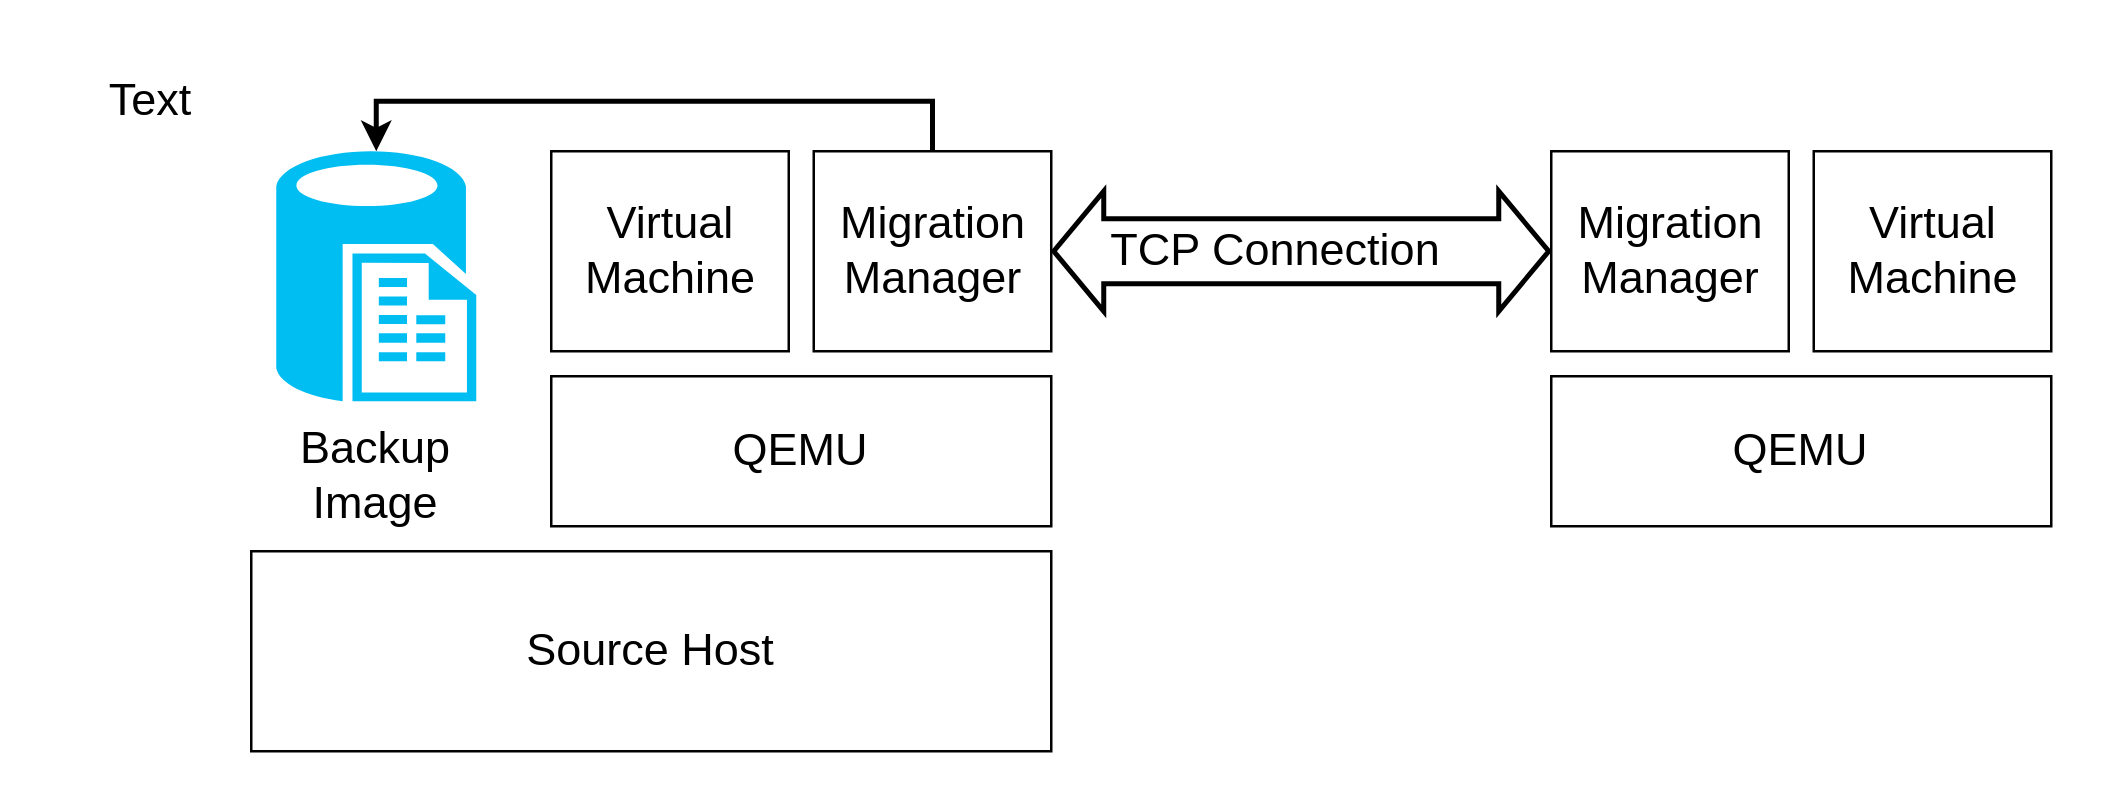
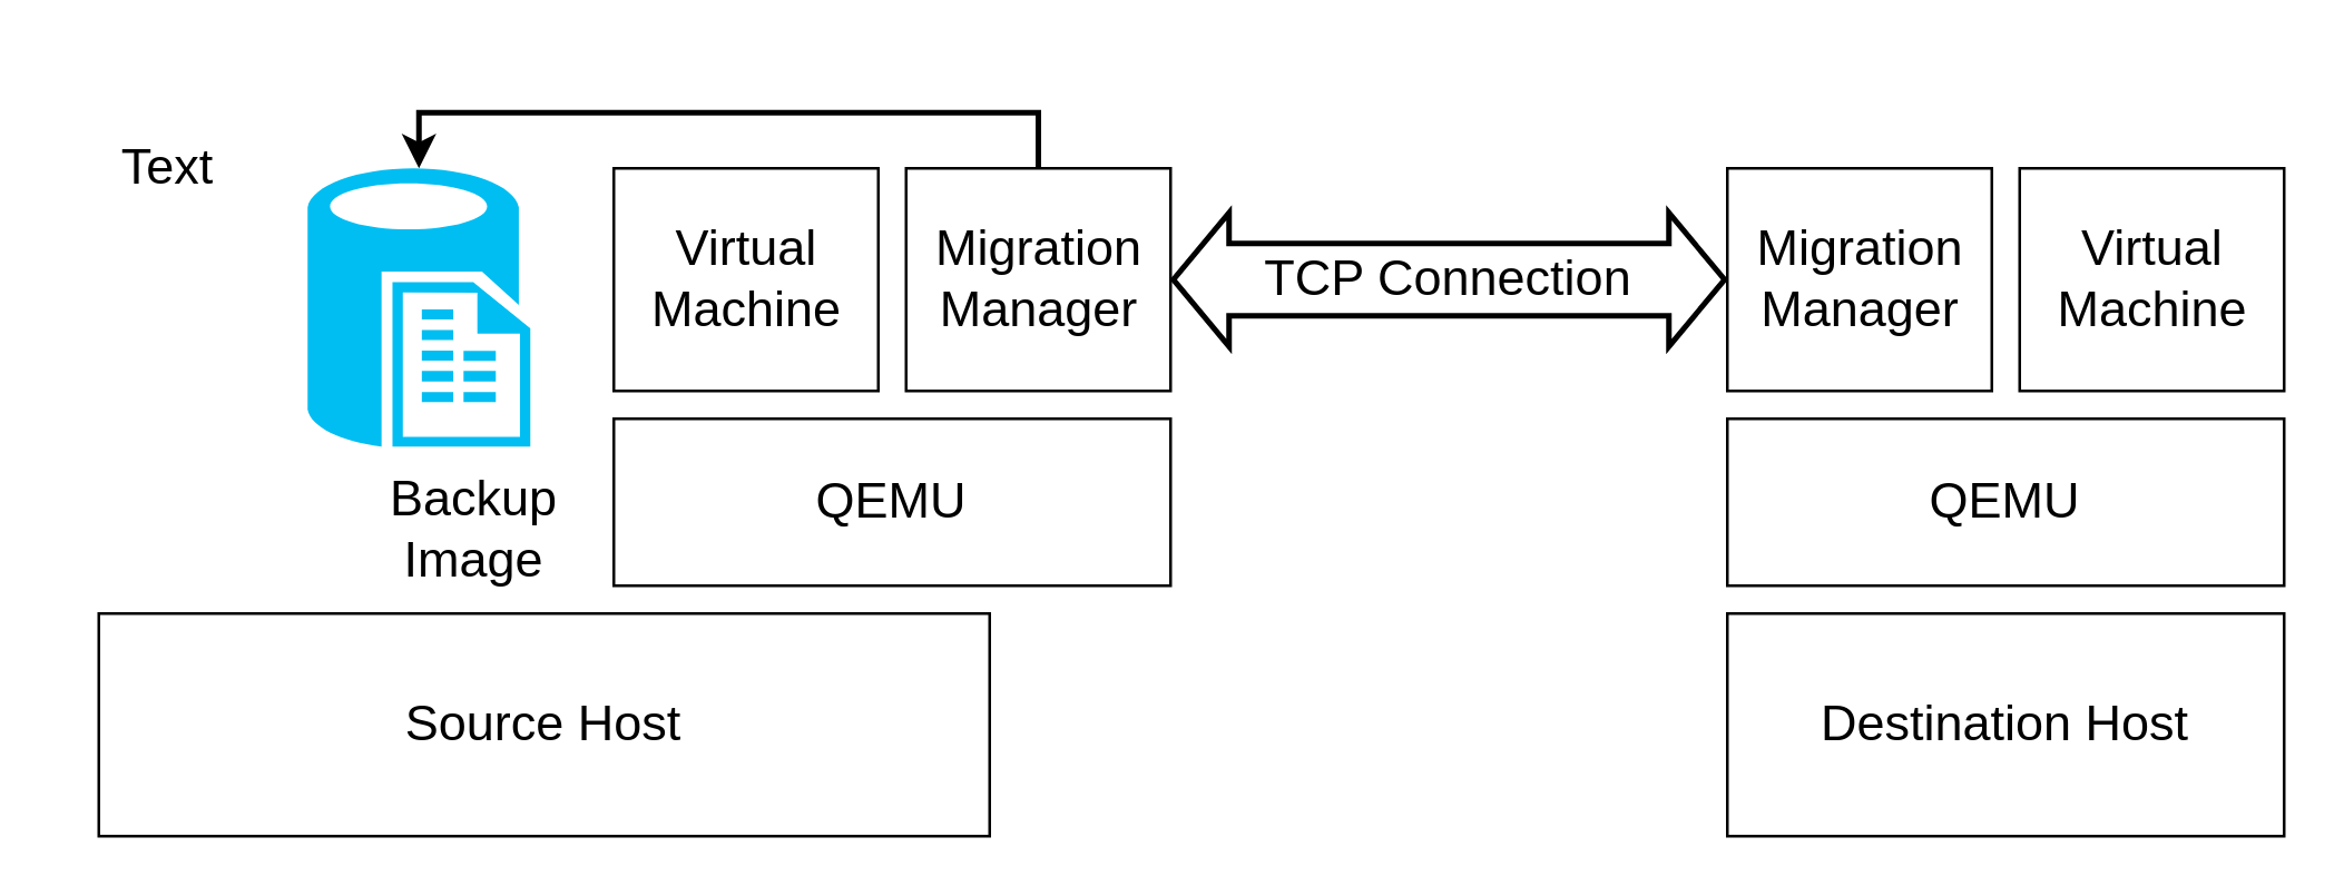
  <mxCell id="0" />
  <mxCell id="1" parent="0" />
- <mxCell id="2" value="&lt;font style=&quot;font-size: 18px;&quot;&gt;Source Host&lt;/font&gt;" style="rounded=0;whiteSpace=wrap;html=1;" vertex="1" parent="1"><mxGeometry y="220" width="320" height="80" as="geometry" x="100" /></mxCell>
+ <mxCell id="2" value="&lt;font style=&quot;font-size: 18px;&quot;&gt;Source Host&lt;/font&gt;" style="rounded=0;whiteSpace=wrap;html=1;" vertex="1" parent="1"><mxGeometry x="35" y="220" width="320" height="80" as="geometry" /></mxCell>
+ <mxCell id="3" value="&lt;font style=&quot;font-size: 18px;&quot;&gt;Destination Host&lt;/font&gt;" style="rounded=0;whiteSpace=wrap;html=1;" vertex="1" parent="1"><mxGeometry x="620" y="220" width="200" height="80" as="geometry" /></mxCell>
  <mxCell id="4" value="" style="rounded=0;whiteSpace=wrap;html=1;" vertex="1" parent="1"><mxGeometry x="220" y="150" width="200" height="60" as="geometry" /></mxCell>
  <mxCell id="5" value="" style="rounded=0;whiteSpace=wrap;html=1;" vertex="1" parent="1"><mxGeometry x="620" y="150" width="200" height="60" as="geometry" /></mxCell>
  <mxCell id="6" value="" style="rounded=0;whiteSpace=wrap;html=1;" vertex="1" parent="1"><mxGeometry x="220" y="60" width="95" height="80" as="geometry" /></mxCell>
  <mxCell id="7" style="edgeStyle=orthogonalEdgeStyle;rounded=0;orthogonalLoop=1;jettySize=auto;html=1;exitX=0.5;exitY=0;exitDx=0;exitDy=0;entryX=0.5;entryY=0;entryDx=0;entryDy=0;entryPerimeter=0;fontSize=18;strokeWidth=2;" edge="1" parent="1" source="8" target="18"><mxGeometry relative="1" as="geometry" /></mxCell>
  <mxCell id="8" value="" style="rounded=0;whiteSpace=wrap;html=1;" vertex="1" parent="1"><mxGeometry x="325" y="60" width="95" height="80" as="geometry" /></mxCell>
- <mxCell id="9" value="&lt;font style=&quot;font-size: 18px;&quot;&gt;Text&lt;/font&gt;" style="text;html=1;strokeColor=none;fillColor=none;align=center;verticalAlign=middle;whiteSpace=wrap;rounded=0;" vertex="1" parent="1"><mxGeometry x="20" y="20" width="80" height="40" as="geometry" /></mxCell>
+ <mxCell id="9" value="&lt;font style=&quot;font-size: 18px;&quot;&gt;Text&lt;/font&gt;" style="text;html=1;strokeColor=none;fillColor=none;align=center;verticalAlign=middle;whiteSpace=wrap;rounded=0;" vertex="1" parent="1"><mxGeometry x="20" y="40" width="80" height="40" as="geometry" /></mxCell>
  <mxCell id="10" value="&lt;font style=&quot;font-size: 18px;&quot;&gt;QEMU&lt;/font&gt;" style="text;html=1;strokeColor=none;fillColor=none;align=center;verticalAlign=middle;whiteSpace=wrap;rounded=0;" vertex="1" parent="1"><mxGeometry x="280" y="160" width="80" height="40" as="geometry" /></mxCell>
  <mxCell id="11" value="&lt;font style=&quot;font-size: 18px;&quot;&gt;QEMU&lt;/font&gt;" style="text;html=1;strokeColor=none;fillColor=none;align=center;verticalAlign=middle;whiteSpace=wrap;rounded=0;" vertex="1" parent="1"><mxGeometry x="680" y="160" width="80" height="40" as="geometry" /></mxCell>
  <mxCell id="12" value="" style="rounded=0;whiteSpace=wrap;html=1;" vertex="1" parent="1"><mxGeometry x="620" y="60" width="95" height="80" as="geometry" /></mxCell>
  <mxCell id="13" value="" style="rounded=0;whiteSpace=wrap;html=1;" vertex="1" parent="1"><mxGeometry x="725" y="60" width="95" height="80" as="geometry" /></mxCell>
  <mxCell id="14" value="&lt;font style=&quot;font-size: 18px;&quot;&gt;Virtual Machine&lt;/font&gt;" style="text;html=1;strokeColor=none;fillColor=none;align=center;verticalAlign=middle;whiteSpace=wrap;rounded=0;" vertex="1" parent="1"><mxGeometry x="227.5" y="80" width="80" height="40" as="geometry" /></mxCell>
  <mxCell id="15" value="&lt;font style=&quot;font-size: 18px;&quot;&gt;Virtual Machine&lt;/font&gt;" style="text;html=1;strokeColor=none;fillColor=none;align=center;verticalAlign=middle;whiteSpace=wrap;rounded=0;" vertex="1" parent="1"><mxGeometry x="732.5" y="80" width="80" height="40" as="geometry" /></mxCell>
  <mxCell id="16" value="&lt;font style=&quot;font-size: 18px;&quot;&gt;Migration Manager&lt;/font&gt;" style="text;html=1;strokeColor=none;fillColor=none;align=center;verticalAlign=middle;whiteSpace=wrap;rounded=0;" vertex="1" parent="1"><mxGeometry x="332.5" y="80" width="80" height="40" as="geometry" /></mxCell>
  <mxCell id="17" value="&lt;font style=&quot;font-size: 18px;&quot;&gt;Migration Manager&lt;/font&gt;" style="text;html=1;strokeColor=none;fillColor=none;align=center;verticalAlign=middle;whiteSpace=wrap;rounded=0;" vertex="1" parent="1"><mxGeometry x="627.5" y="80" width="80" height="40" as="geometry" /></mxCell>
  <mxCell id="18" value="" style="verticalLabelPosition=bottom;html=1;verticalAlign=top;align=center;strokeColor=none;fillColor=#00BEF2;shape=mxgraph.azure.sql_reporting;fontSize=18;" vertex="1" parent="1"><mxGeometry x="110" y="60" width="80" height="100" as="geometry" /></mxCell>
- <mxCell id="19" value="&lt;font style=&quot;font-size: 18px;&quot;&gt;Backup Image&lt;/font&gt;" style="text;html=1;strokeColor=none;fillColor=none;align=center;verticalAlign=middle;whiteSpace=wrap;rounded=0;" vertex="1" parent="1"><mxGeometry x="110" y="170" width="80" height="40" as="geometry" /></mxCell>
+ <mxCell id="19" value="&lt;font style=&quot;font-size: 18px;&quot;&gt;Backup Image&lt;/font&gt;" style="text;html=1;strokeColor=none;fillColor=none;align=center;verticalAlign=middle;whiteSpace=wrap;rounded=0;" vertex="1" parent="1"><mxGeometry x="130" y="170" width="80" height="40" as="geometry" /></mxCell>
  <mxCell id="20" value="" style="shape=flexArrow;endArrow=classic;startArrow=classic;html=1;rounded=0;strokeWidth=2;fontSize=18;exitX=1;exitY=0.5;exitDx=0;exitDy=0;entryX=0;entryY=0.5;entryDx=0;entryDy=0;width=25;" edge="1" parent="1" source="8" target="12"><mxGeometry width="100" height="100" relative="1" as="geometry"><mxPoint x="470" y="170" as="sourcePoint" /><mxPoint x="570" y="70" as="targetPoint" /></mxGeometry></mxCell>
- <mxCell id="21" value="&lt;font style=&quot;font-size: 18px;&quot;&gt;TCP Connection&lt;/font&gt;" style="text;html=1;strokeColor=none;fillColor=none;align=center;verticalAlign=middle;whiteSpace=wrap;rounded=0;" vertex="1" parent="1"><mxGeometry x="430" y="80" width="160" height="40" as="geometry" /></mxCell>
+ <mxCell id="21" value="&lt;font style=&quot;font-size: 18px;&quot;&gt;TCP Connection&lt;/font&gt;" style="text;html=1;strokeColor=none;fillColor=none;align=center;verticalAlign=middle;whiteSpace=wrap;rounded=0;" vertex="1" parent="1"><mxGeometry x="440" y="80" width="160" height="40" as="geometry" /></mxCell>
